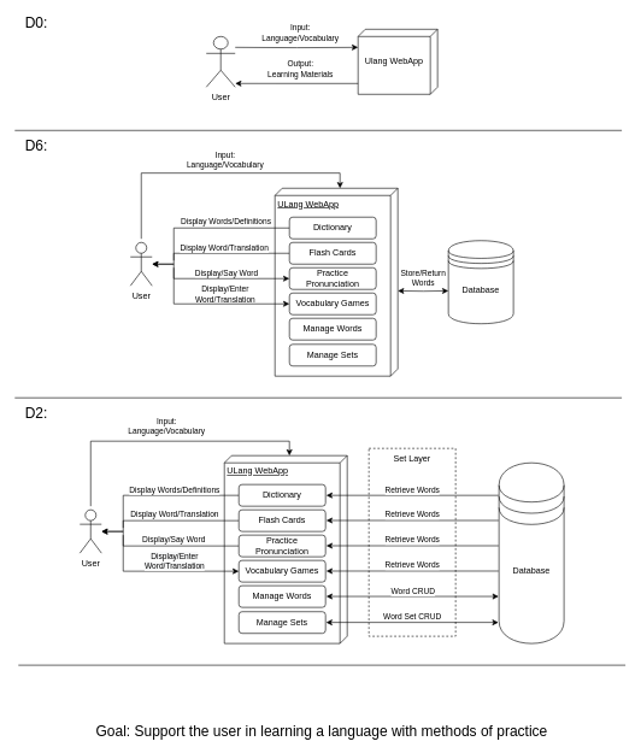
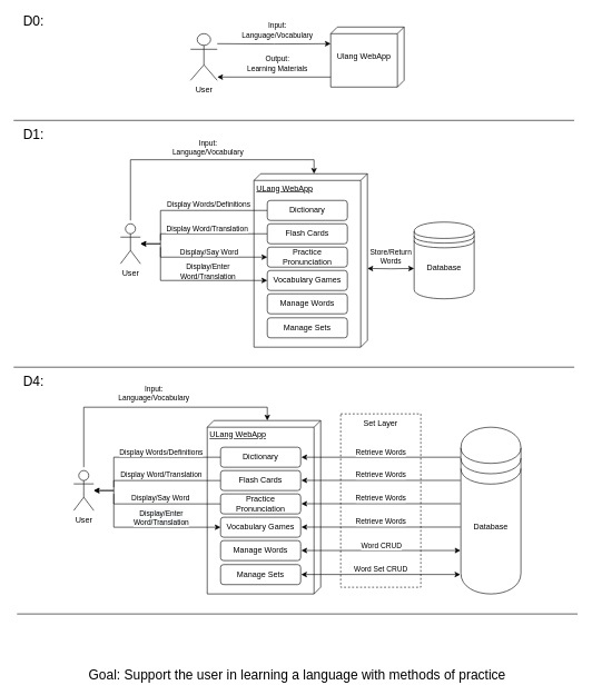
  <mxCell id="0" />
  <mxCell id="1" parent="0" />
  <mxCell id="2" value="Set Layer&lt;br&gt;&lt;br&gt;&lt;br&gt;&lt;br&gt;&lt;br&gt;&lt;br&gt;&lt;br&gt;&lt;br&gt;&lt;br&gt;&lt;br&gt;&lt;br&gt;&lt;br&gt;&lt;br&gt;&lt;br&gt;&lt;br&gt;&lt;br&gt;&lt;br&gt;" style="rounded=0;whiteSpace=wrap;html=1;dashed=1;" vertex="1" parent="1"><mxGeometry x="510" y="620" width="120" height="260" as="geometry" /></mxCell>
  <mxCell id="3" value="ULang WebApp" style="verticalAlign=top;align=left;spacingTop=8;spacingLeft=2;spacingRight=12;shape=cube;size=10;direction=south;fontStyle=4;html=1;" parent="1" vertex="1"><mxGeometry x="380" y="260" width="170" height="260" as="geometry" /></mxCell>
  <mxCell id="4" value="&lt;div&gt;Input:&lt;/div&gt;&lt;div&gt; Language/Vocabulary&lt;/div&gt;" style="edgeStyle=orthogonalEdgeStyle;rounded=0;orthogonalLoop=1;jettySize=auto;html=1;entryX=0.278;entryY=1;entryDx=0;entryDy=0;entryPerimeter=0;" parent="1" target="56" edge="1"><mxGeometry x="0.059" y="20" relative="1" as="geometry"><mxPoint as="offset" /><mxPoint x="325" y="65" as="sourcePoint" /><mxPoint x="485" y="65" as="targetPoint" /></mxGeometry></mxCell>
  <mxCell id="5" value="User" style="shape=umlActor;verticalLabelPosition=bottom;verticalAlign=top;html=1;outlineConnect=0;" parent="1" vertex="1"><mxGeometry x="285" y="50" width="40" height="70" as="geometry" /></mxCell>
  <mxCell id="6" style="edgeStyle=orthogonalEdgeStyle;rounded=0;orthogonalLoop=1;jettySize=auto;html=1;exitX=0;exitY=0.5;exitDx=0;exitDy=0;startArrow=none;startFill=0;endArrow=classic;endFill=1;" edge="1" parent="1" source="8" target="14"><mxGeometry relative="1" as="geometry"><Array as="points"><mxPoint x="240" y="350" /><mxPoint x="240" y="365" /></Array></mxGeometry></mxCell>
  <mxCell id="7" value="Display Word/Translation" style="edgeLabel;html=1;align=center;verticalAlign=middle;resizable=0;points=[];" vertex="1" connectable="0" parent="6"><mxGeometry x="-0.311" y="-1" relative="1" as="geometry"><mxPoint x="-20" y="-7" as="offset" /></mxGeometry></mxCell>
  <mxCell id="8" value="&lt;div&gt;&lt;span&gt;Flash Cards&lt;/span&gt;&lt;/div&gt;" style="rounded=1;whiteSpace=wrap;html=1;fontStyle=0" parent="1" vertex="1"><mxGeometry x="400" y="335" width="120" height="30" as="geometry" /></mxCell>
  <mxCell id="9" style="edgeStyle=orthogonalEdgeStyle;rounded=0;orthogonalLoop=1;jettySize=auto;html=1;exitX=0;exitY=0.5;exitDx=0;exitDy=0;startArrow=none;startFill=0;endArrow=none;endFill=0;" edge="1" parent="1" source="11"><mxGeometry relative="1" as="geometry"><mxPoint x="240" y="360" as="targetPoint" /><Array as="points"><mxPoint x="240" y="315" /><mxPoint x="240" y="360" /></Array></mxGeometry></mxCell>
  <mxCell id="10" value="Display Words/Definitions" style="edgeLabel;html=1;align=center;verticalAlign=middle;resizable=0;points=[];" vertex="1" connectable="0" parent="9"><mxGeometry x="-0.163" y="-1" relative="1" as="geometry"><mxPoint x="-2.29" y="-9" as="offset" /></mxGeometry></mxCell>
  <mxCell id="11" value="&lt;div&gt;Dictionary&lt;/div&gt;" style="rounded=1;whiteSpace=wrap;html=1;" parent="1" vertex="1"><mxGeometry x="400" y="300" width="120" height="30" as="geometry" /></mxCell>
  <mxCell id="12" style="edgeStyle=orthogonalEdgeStyle;rounded=0;orthogonalLoop=1;jettySize=auto;html=1;entryX=0;entryY=0;entryDx=0;entryDy=80;entryPerimeter=0;startArrow=none;startFill=0;endArrow=classic;endFill=1;" edge="1" parent="1" target="3"><mxGeometry relative="1" as="geometry"><mxPoint x="195" y="330" as="sourcePoint" /><mxPoint x="440" y="259" as="targetPoint" /><Array as="points"><mxPoint x="195" y="239" /><mxPoint x="470" y="239" /></Array></mxGeometry></mxCell>
  <mxCell id="13" value="&lt;div&gt;Input:&lt;/div&gt;&lt;div&gt;Language/Vocabulary&lt;/div&gt;" style="edgeLabel;html=1;align=center;verticalAlign=middle;resizable=0;points=[];" vertex="1" connectable="0" parent="12"><mxGeometry x="0.126" y="1" relative="1" as="geometry"><mxPoint x="-11.62" y="-18" as="offset" /></mxGeometry></mxCell>
  <mxCell id="14" value="User" style="shape=umlActor;verticalLabelPosition=bottom;verticalAlign=top;html=1;outlineConnect=0;" parent="1" vertex="1"><mxGeometry x="180" y="335" width="30" height="60" as="geometry" /></mxCell>
  <mxCell id="15" style="edgeStyle=orthogonalEdgeStyle;rounded=0;orthogonalLoop=1;jettySize=auto;html=1;exitX=0;exitY=0.5;exitDx=0;exitDy=0;startArrow=classic;startFill=1;endArrow=classic;endFill=1;" edge="1" parent="1" source="17" target="14"><mxGeometry relative="1" as="geometry"><Array as="points"><mxPoint x="240" y="385" /><mxPoint x="240" y="365" /></Array></mxGeometry></mxCell>
  <mxCell id="16" value="Display/Say Word" style="edgeLabel;html=1;align=center;verticalAlign=middle;resizable=0;points=[];" vertex="1" connectable="0" parent="15"><mxGeometry x="-0.165" y="-1" relative="1" as="geometry"><mxPoint y="-8" as="offset" /></mxGeometry></mxCell>
  <mxCell id="17" value="Practice Pronunciation" style="rounded=1;whiteSpace=wrap;html=1;" vertex="1" parent="1"><mxGeometry x="400" y="370" width="120" height="30" as="geometry" /></mxCell>
  <mxCell id="18" style="edgeStyle=orthogonalEdgeStyle;rounded=0;orthogonalLoop=1;jettySize=auto;html=1;startArrow=classic;startFill=1;entryX=0;entryY=0.604;entryDx=0;entryDy=0;entryPerimeter=0;" edge="1" parent="1" target="44"><mxGeometry relative="1" as="geometry"><mxPoint x="550" y="402" as="sourcePoint" /><mxPoint x="610" y="402" as="targetPoint" /><Array as="points" /></mxGeometry></mxCell>
  <mxCell id="19" value="Store/Return&lt;br&gt;Words" style="edgeLabel;html=1;align=center;verticalAlign=middle;resizable=0;points=[];" vertex="1" connectable="0" parent="18"><mxGeometry x="-0.2" y="1" relative="1" as="geometry"><mxPoint x="6.91" y="-17.98" as="offset" /></mxGeometry></mxCell>
  <mxCell id="20" value="Manage Sets" style="rounded=1;whiteSpace=wrap;html=1;" vertex="1" parent="1"><mxGeometry x="400" y="476" width="120" height="30" as="geometry" /></mxCell>
  <mxCell id="21" value="Manage Words" style="rounded=1;whiteSpace=wrap;html=1;" vertex="1" parent="1"><mxGeometry x="400" y="440" width="120" height="30" as="geometry" /></mxCell>
  <mxCell id="22" style="edgeStyle=orthogonalEdgeStyle;rounded=0;orthogonalLoop=1;jettySize=auto;html=1;exitX=0;exitY=0.5;exitDx=0;exitDy=0;startArrow=classic;startFill=1;endArrow=none;endFill=0;" edge="1" parent="1" source="24"><mxGeometry relative="1" as="geometry"><mxPoint x="240" y="370" as="targetPoint" /><Array as="points"><mxPoint x="240" y="420" /><mxPoint x="240" y="370" /></Array></mxGeometry></mxCell>
  <mxCell id="23" value="Display/Enter&lt;br&gt;Word/Translation" style="edgeLabel;html=1;align=center;verticalAlign=middle;resizable=0;points=[];labelBackgroundColor=none;" vertex="1" connectable="0" parent="22"><mxGeometry x="-0.065" y="-2" relative="1" as="geometry"><mxPoint x="8.1" y="-12" as="offset" /></mxGeometry></mxCell>
  <mxCell id="24" value="Vocabulary Games" style="rounded=1;whiteSpace=wrap;html=1;" vertex="1" parent="1"><mxGeometry x="400" y="405" width="120" height="30" as="geometry" /></mxCell>
  <mxCell id="25" value="ULang WebApp" style="verticalAlign=top;align=left;spacingTop=8;spacingLeft=2;spacingRight=12;shape=cube;size=10;direction=south;fontStyle=4;html=1;" vertex="1" parent="1"><mxGeometry x="310" y="630" width="170" height="260" as="geometry" /></mxCell>
  <mxCell id="26" style="edgeStyle=orthogonalEdgeStyle;rounded=0;orthogonalLoop=1;jettySize=auto;html=1;exitX=0;exitY=0.5;exitDx=0;exitDy=0;startArrow=none;startFill=0;endArrow=classic;endFill=1;" edge="1" parent="1" source="28" target="35"><mxGeometry relative="1" as="geometry"><Array as="points"><mxPoint x="170" y="720" /><mxPoint x="170" y="735" /></Array></mxGeometry></mxCell>
  <mxCell id="27" value="Display Word/Translation" style="edgeLabel;html=1;align=center;verticalAlign=middle;resizable=0;points=[];" vertex="1" connectable="0" parent="26"><mxGeometry x="0.107" y="-2" relative="1" as="geometry"><mxPoint x="23.33" y="-8" as="offset" /></mxGeometry></mxCell>
  <mxCell id="28" value="&lt;div&gt;&lt;span&gt;Flash Cards&lt;/span&gt;&lt;/div&gt;" style="rounded=1;whiteSpace=wrap;html=1;fontStyle=0" vertex="1" parent="1"><mxGeometry x="330" y="705" width="120" height="30" as="geometry" /></mxCell>
  <mxCell id="29" style="edgeStyle=orthogonalEdgeStyle;rounded=0;orthogonalLoop=1;jettySize=auto;html=1;exitX=0;exitY=0.5;exitDx=0;exitDy=0;startArrow=none;startFill=0;endArrow=none;endFill=0;" edge="1" parent="1" source="33"><mxGeometry relative="1" as="geometry"><mxPoint x="170" y="730" as="targetPoint" /><Array as="points"><mxPoint x="170" y="685" /><mxPoint x="170" y="730" /></Array></mxGeometry></mxCell>
  <mxCell id="30" value="Display Words/Definitions" style="edgeLabel;html=1;align=center;verticalAlign=middle;resizable=0;points=[];" vertex="1" connectable="0" parent="29"><mxGeometry x="-0.102" y="-2" relative="1" as="geometry"><mxPoint x="2" y="-6" as="offset" /></mxGeometry></mxCell>
  <mxCell id="31" style="edgeStyle=orthogonalEdgeStyle;rounded=0;orthogonalLoop=1;jettySize=auto;html=1;entryX=-0.017;entryY=0.18;entryDx=0;entryDy=0;entryPerimeter=0;startArrow=classic;startFill=1;endArrow=none;endFill=0;" edge="1" parent="1"><mxGeometry relative="1" as="geometry"><mxPoint x="451" y="685" as="sourcePoint" /><mxPoint x="689.47" y="685" as="targetPoint" /></mxGeometry></mxCell>
  <mxCell id="32" value="Retrieve Words" style="edgeLabel;html=1;align=center;verticalAlign=middle;resizable=0;points=[];" vertex="1" connectable="0" parent="31"><mxGeometry x="-0.087" y="1" relative="1" as="geometry"><mxPoint x="9.95" y="-7" as="offset" /></mxGeometry></mxCell>
  <mxCell id="33" value="&lt;div&gt;Dictionary&lt;/div&gt;" style="rounded=1;whiteSpace=wrap;html=1;" vertex="1" parent="1"><mxGeometry x="330" y="670" width="120" height="30" as="geometry" /></mxCell>
  <mxCell id="34" value="&lt;span style=&quot;font-family: &amp;#34;helvetica&amp;#34;&quot;&gt;Input:&lt;/span&gt;&lt;br&gt;&lt;div style=&quot;color: rgb(0 , 0 , 0) ; font-family: &amp;#34;helvetica&amp;#34; ; font-size: 11px ; font-style: normal ; font-weight: 400 ; letter-spacing: normal ; text-align: center ; text-indent: 0px ; text-transform: none ; word-spacing: 0px&quot;&gt;Language/Vocabulary&lt;/div&gt;" style="edgeStyle=orthogonalEdgeStyle;rounded=0;orthogonalLoop=1;jettySize=auto;html=1;entryX=0;entryY=0;entryDx=0;entryDy=80;entryPerimeter=0;startArrow=none;startFill=0;endArrow=classic;endFill=1;" edge="1" parent="1"><mxGeometry x="0.013" y="20" relative="1" as="geometry"><Array as="points"><mxPoint x="125" y="610" /><mxPoint x="400" y="610" /></Array><mxPoint x="125" y="700" as="sourcePoint" /><mxPoint x="400" y="630" as="targetPoint" /><mxPoint as="offset" /></mxGeometry></mxCell>
  <mxCell id="35" value="User" style="shape=umlActor;verticalLabelPosition=bottom;verticalAlign=top;html=1;outlineConnect=0;" vertex="1" parent="1"><mxGeometry x="110" y="705" width="30" height="60" as="geometry" /></mxCell>
  <mxCell id="36" style="edgeStyle=orthogonalEdgeStyle;rounded=0;orthogonalLoop=1;jettySize=auto;html=1;exitX=0;exitY=0.5;exitDx=0;exitDy=0;startArrow=none;startFill=0;endArrow=classic;endFill=1;" edge="1" parent="1" source="38" target="35"><mxGeometry relative="1" as="geometry"><Array as="points"><mxPoint x="170" y="755" /><mxPoint x="170" y="735" /></Array></mxGeometry></mxCell>
  <mxCell id="37" value="Display/Say Word" style="edgeLabel;html=1;align=center;verticalAlign=middle;resizable=0;points=[];" vertex="1" connectable="0" parent="36"><mxGeometry x="-0.183" y="1" relative="1" as="geometry"><mxPoint x="-4.29" y="-11" as="offset" /></mxGeometry></mxCell>
  <mxCell id="38" value="Practice Pronunciation" style="rounded=1;whiteSpace=wrap;html=1;" vertex="1" parent="1"><mxGeometry x="330" y="740" width="120" height="30" as="geometry" /></mxCell>
  <mxCell id="39" value="Manage Sets" style="rounded=1;whiteSpace=wrap;html=1;" vertex="1" parent="1"><mxGeometry x="330" y="846" width="120" height="30" as="geometry" /></mxCell>
  <mxCell id="40" value="Manage Words" style="rounded=1;whiteSpace=wrap;html=1;" vertex="1" parent="1"><mxGeometry x="330" y="810" width="120" height="30" as="geometry" /></mxCell>
  <mxCell id="41" style="edgeStyle=orthogonalEdgeStyle;rounded=0;orthogonalLoop=1;jettySize=auto;html=1;exitX=0;exitY=0.5;exitDx=0;exitDy=0;startArrow=classic;startFill=1;endArrow=none;endFill=0;" edge="1" parent="1" source="43"><mxGeometry relative="1" as="geometry"><mxPoint x="170" y="740" as="targetPoint" /><Array as="points"><mxPoint x="170" y="790" /><mxPoint x="170" y="740" /></Array></mxGeometry></mxCell>
  <mxCell id="42" value="&lt;span style=&quot;background-color: rgb(248 , 249 , 250)&quot;&gt;Display/Enter&lt;/span&gt;&lt;br style=&quot;background-color: rgb(248 , 249 , 250)&quot;&gt;&lt;span style=&quot;background-color: rgb(248 , 249 , 250)&quot;&gt;Word/Translation&lt;/span&gt;" style="edgeLabel;html=1;align=center;verticalAlign=middle;resizable=0;points=[];" vertex="1" connectable="0" parent="41"><mxGeometry x="-0.11" y="-1" relative="1" as="geometry"><mxPoint x="3.33" y="-14" as="offset" /></mxGeometry></mxCell>
  <mxCell id="43" value="Vocabulary Games" style="rounded=1;whiteSpace=wrap;html=1;" vertex="1" parent="1"><mxGeometry x="330" y="775" width="120" height="30" as="geometry" /></mxCell>
  <mxCell id="44" value="Database&lt;br&gt;&lt;br&gt;" style="shape=datastore;whiteSpace=wrap;html=1;" vertex="1" parent="1"><mxGeometry x="620" y="332.5" width="90" height="115" as="geometry" /></mxCell>
  <mxCell id="45" value="Database&lt;br&gt;&lt;br&gt;&lt;br&gt;" style="shape=datastore;whiteSpace=wrap;html=1;" vertex="1" parent="1"><mxGeometry x="690" y="640" width="90" height="250" as="geometry" /></mxCell>
  <mxCell id="46" style="edgeStyle=orthogonalEdgeStyle;rounded=0;orthogonalLoop=1;jettySize=auto;html=1;entryX=-0.017;entryY=0.18;entryDx=0;entryDy=0;entryPerimeter=0;startArrow=classic;startFill=1;endArrow=none;endFill=0;" edge="1" parent="1"><mxGeometry relative="1" as="geometry"><mxPoint x="451" y="719.76" as="sourcePoint" /><mxPoint x="689.47" y="719.76" as="targetPoint" /></mxGeometry></mxCell>
  <mxCell id="47" value="Retrieve Words" style="edgeLabel;html=1;align=center;verticalAlign=middle;resizable=0;points=[];" vertex="1" connectable="0" parent="46"><mxGeometry x="-0.191" relative="1" as="geometry"><mxPoint x="22.33" y="-8.76" as="offset" /></mxGeometry></mxCell>
  <mxCell id="48" style="edgeStyle=orthogonalEdgeStyle;rounded=0;orthogonalLoop=1;jettySize=auto;html=1;entryX=-0.017;entryY=0.18;entryDx=0;entryDy=0;entryPerimeter=0;startArrow=classic;startFill=1;endArrow=none;endFill=0;" edge="1" parent="1"><mxGeometry relative="1" as="geometry"><mxPoint x="451" y="754.76" as="sourcePoint" /><mxPoint x="689.47" y="754.76" as="targetPoint" /></mxGeometry></mxCell>
  <mxCell id="49" value="Retrieve Words" style="edgeLabel;html=1;align=center;verticalAlign=middle;resizable=0;points=[];" vertex="1" connectable="0" parent="48"><mxGeometry x="0.065" y="1" relative="1" as="geometry"><mxPoint x="-8.14" y="-7.76" as="offset" /></mxGeometry></mxCell>
  <mxCell id="50" style="edgeStyle=orthogonalEdgeStyle;rounded=0;orthogonalLoop=1;jettySize=auto;html=1;entryX=-0.017;entryY=0.18;entryDx=0;entryDy=0;entryPerimeter=0;startArrow=classic;startFill=1;endArrow=none;endFill=0;" edge="1" parent="1"><mxGeometry relative="1" as="geometry"><mxPoint x="451" y="789.76" as="sourcePoint" /><mxPoint x="689.47" y="789.76" as="targetPoint" /></mxGeometry></mxCell>
  <mxCell id="51" value="Retrieve Words" style="edgeLabel;html=1;align=center;verticalAlign=middle;resizable=0;points=[];" vertex="1" connectable="0" parent="50"><mxGeometry x="-0.119" y="2" relative="1" as="geometry"><mxPoint x="13.76" y="-6.76" as="offset" /></mxGeometry></mxCell>
  <mxCell id="52" style="edgeStyle=orthogonalEdgeStyle;rounded=0;orthogonalLoop=1;jettySize=auto;html=1;entryX=-0.017;entryY=0.18;entryDx=0;entryDy=0;entryPerimeter=0;startArrow=classic;startFill=1;endArrow=classic;endFill=1;" edge="1" parent="1"><mxGeometry relative="1" as="geometry"><mxPoint x="451" y="824.86" as="sourcePoint" /><mxPoint x="689.47" y="824.86" as="targetPoint" /></mxGeometry></mxCell>
  <mxCell id="53" value="Word CRUD" style="edgeLabel;html=1;align=center;verticalAlign=middle;resizable=0;points=[];" vertex="1" connectable="0" parent="52"><mxGeometry x="-0.047" y="1" relative="1" as="geometry"><mxPoint x="5.19" y="-6.86" as="offset" /></mxGeometry></mxCell>
  <mxCell id="54" style="edgeStyle=orthogonalEdgeStyle;rounded=0;orthogonalLoop=1;jettySize=auto;html=1;entryX=-0.017;entryY=0.18;entryDx=0;entryDy=0;entryPerimeter=0;startArrow=classic;startFill=1;endArrow=classic;endFill=1;" edge="1" parent="1"><mxGeometry relative="1" as="geometry"><mxPoint x="450.77" y="860.86" as="sourcePoint" /><mxPoint x="689.24" y="860.86" as="targetPoint" /></mxGeometry></mxCell>
  <mxCell id="55" value="Word Set CRUD" style="edgeLabel;html=1;align=center;verticalAlign=middle;resizable=0;points=[];" vertex="1" connectable="0" parent="54"><mxGeometry x="-0.041" y="1" relative="1" as="geometry"><mxPoint x="4.94" y="-7.86" as="offset" /></mxGeometry></mxCell>
  <mxCell id="56" value="" style="verticalAlign=top;align=center;spacingTop=8;spacingLeft=2;spacingRight=12;shape=cube;size=10;direction=south;fontStyle=4;html=1;" vertex="1" parent="1"><mxGeometry x="495" y="40" width="110" height="90" as="geometry" /></mxCell>
  <mxCell id="57" value="Output:&lt;br&gt;Learning Materials" style="edgeStyle=orthogonalEdgeStyle;rounded=0;orthogonalLoop=1;jettySize=auto;html=1;entryX=0.278;entryY=1;entryDx=0;entryDy=0;entryPerimeter=0;endArrow=none;endFill=0;startArrow=classic;startFill=1;" edge="1" parent="1"><mxGeometry x="0.059" y="20" relative="1" as="geometry"><mxPoint as="offset" /><mxPoint x="325" y="115" as="sourcePoint" /><mxPoint x="495" y="115.02" as="targetPoint" /></mxGeometry></mxCell>
  <mxCell id="58" value="Ulang WebApp" style="text;html=1;strokeColor=none;fillColor=none;align=center;verticalAlign=middle;whiteSpace=wrap;rounded=0;" vertex="1" parent="1"><mxGeometry x="500" y="75" width="90" height="20" as="geometry" /></mxCell>
  <mxCell id="59" value="D0:" style="text;html=1;strokeColor=none;fillColor=none;align=center;verticalAlign=middle;whiteSpace=wrap;rounded=0;labelBackgroundColor=none;fontSize=20;" vertex="1" parent="1"><mxGeometry x="30" y="20" width="40" height="20" as="geometry" /></mxCell>
  <mxCell id="60" value="" style="endArrow=none;html=1;fontSize=20;" edge="1" parent="1"><mxGeometry width="50" height="50" relative="1" as="geometry"><mxPoint y="180" as="sourcePoint" x="20" /><mxPoint x="860" y="180" as="targetPoint" /></mxGeometry></mxCell>
- <mxCell id="61" value="D6:" style="text;html=1;strokeColor=none;fillColor=none;align=center;verticalAlign=middle;whiteSpace=wrap;rounded=0;labelBackgroundColor=none;fontSize=20;" vertex="1" parent="1"><mxGeometry x="30" y="190" width="40" height="20" as="geometry" /></mxCell>
+ <mxCell id="61" value="D1:" style="text;html=1;strokeColor=none;fillColor=none;align=center;verticalAlign=middle;whiteSpace=wrap;rounded=0;labelBackgroundColor=none;fontSize=20;" vertex="1" parent="1"><mxGeometry x="30" y="190" width="40" height="20" as="geometry" /></mxCell>
  <mxCell id="62" value="" style="endArrow=none;html=1;fontSize=20;" edge="1" parent="1"><mxGeometry width="50" height="50" relative="1" as="geometry"><mxPoint x="20" y="550" as="sourcePoint" /><mxPoint x="860" y="550" as="targetPoint" /></mxGeometry></mxCell>
- <mxCell id="63" value="D2:" style="text;html=1;strokeColor=none;fillColor=none;align=center;verticalAlign=middle;whiteSpace=wrap;rounded=0;labelBackgroundColor=none;fontSize=20;" vertex="1" parent="1"><mxGeometry x="30" y="560" width="40" height="20" as="geometry" /></mxCell>
+ <mxCell id="63" value="D4:" style="text;html=1;strokeColor=none;fillColor=none;align=center;verticalAlign=middle;whiteSpace=wrap;rounded=0;labelBackgroundColor=none;fontSize=20;" vertex="1" parent="1"><mxGeometry x="30" y="560" width="40" height="20" as="geometry" /></mxCell>
  <mxCell id="64" value="Goal: Support the user in learning a language with methods of practice" style="text;html=1;strokeColor=none;fillColor=none;align=center;verticalAlign=middle;whiteSpace=wrap;rounded=0;labelBackgroundColor=none;fontSize=20;" vertex="1" parent="1"><mxGeometry x="70" y="1000" width="750" height="20" as="geometry" /></mxCell>
  <mxCell id="65" value="" style="endArrow=none;html=1;fontSize=20;" edge="1" parent="1"><mxGeometry width="50" height="50" relative="1" as="geometry"><mxPoint x="25" y="920" as="sourcePoint" /><mxPoint x="865" y="920" as="targetPoint" /></mxGeometry></mxCell>
